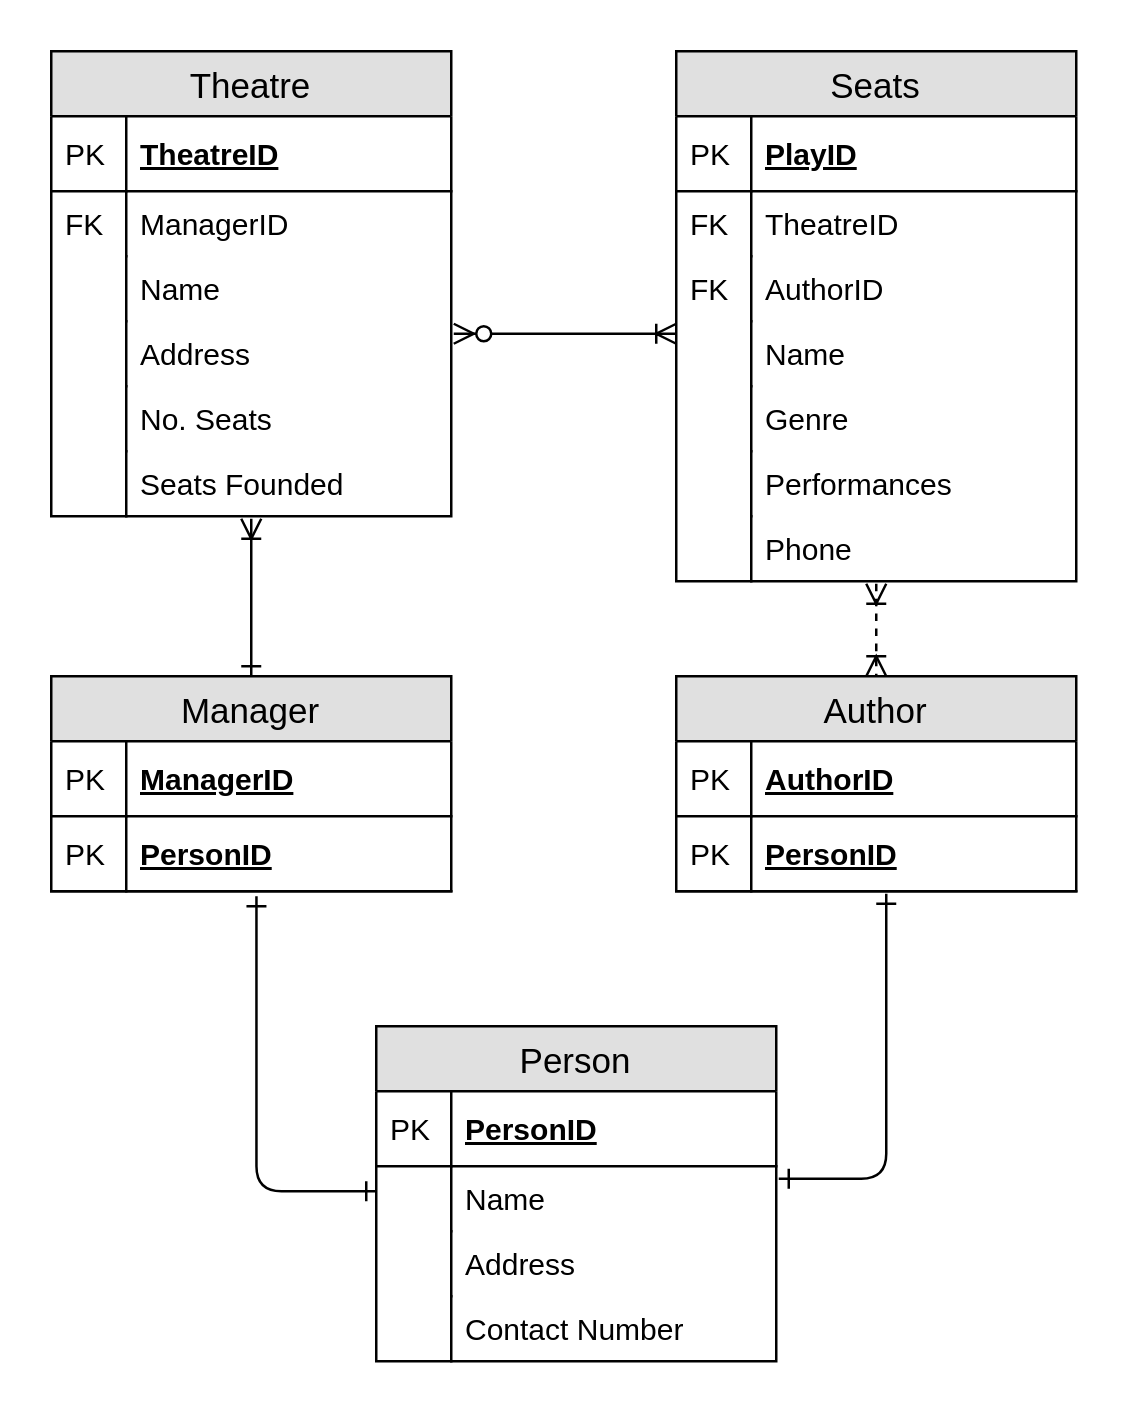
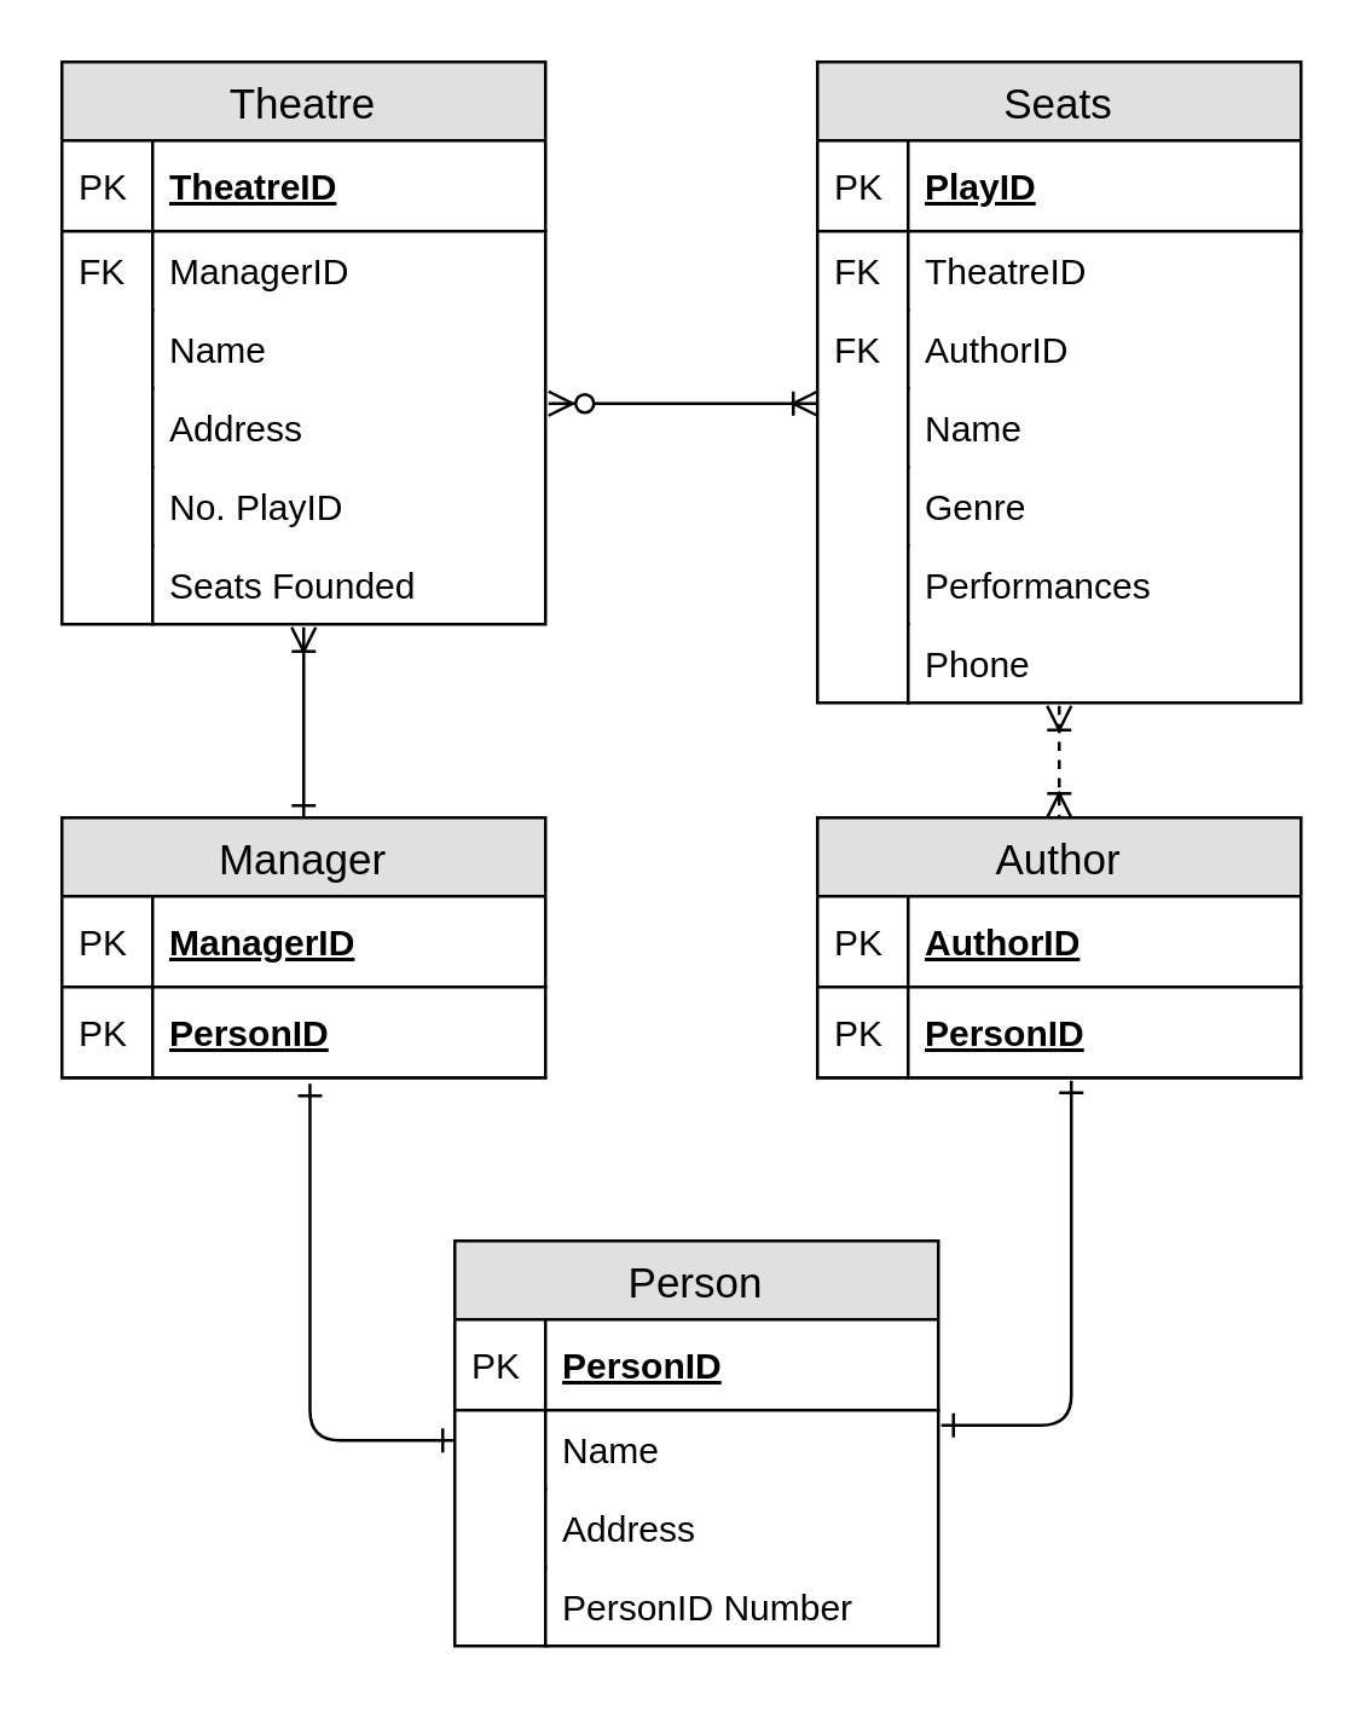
  <mxCell id="0" />
  <mxCell id="1" parent="0" />
  <mxCell id="2" value="Theatre" style="swimlane;fontStyle=0;childLayout=stackLayout;horizontal=1;startSize=26;fillColor=#e0e0e0;horizontalStack=0;resizeParent=1;resizeParentMax=0;resizeLast=0;collapsible=1;marginBottom=0;swimlaneFillColor=#ffffff;align=center;fontSize=14;" vertex="1" parent="1"><mxGeometry x="20" y="20" width="160" height="186" as="geometry" /></mxCell>
  <mxCell id="3" value="TheatreID" style="shape=partialRectangle;top=0;left=0;right=0;bottom=1;align=left;verticalAlign=middle;fillColor=none;spacingLeft=34;spacingRight=4;overflow=hidden;rotatable=0;points=[[0,0.5],[1,0.5]];portConstraint=eastwest;dropTarget=0;fontStyle=5;fontSize=12;" vertex="1" parent="2"><mxGeometry y="26" width="160" height="30" as="geometry" /></mxCell>
  <mxCell id="4" value="PK" style="shape=partialRectangle;top=0;left=0;bottom=0;fillColor=none;align=left;verticalAlign=middle;spacingLeft=4;spacingRight=4;overflow=hidden;rotatable=0;points=[];portConstraint=eastwest;part=1;fontSize=12;" vertex="1" connectable="0" parent="3"><mxGeometry width="30" height="30" as="geometry" /></mxCell>
  <mxCell id="5" value="ManagerID" style="shape=partialRectangle;top=0;left=0;right=0;bottom=0;align=left;verticalAlign=top;fillColor=none;spacingLeft=34;spacingRight=4;overflow=hidden;rotatable=0;points=[[0,0.5],[1,0.5]];portConstraint=eastwest;dropTarget=0;fontSize=12;" vertex="1" parent="2"><mxGeometry y="56" width="160" height="26" as="geometry" /></mxCell>
  <mxCell id="6" value="FK" style="shape=partialRectangle;top=0;left=0;bottom=0;fillColor=none;align=left;verticalAlign=top;spacingLeft=4;spacingRight=4;overflow=hidden;rotatable=0;points=[];portConstraint=eastwest;part=1;fontSize=12;" vertex="1" connectable="0" parent="5"><mxGeometry width="30" height="26" as="geometry" /></mxCell>
  <mxCell id="7" value="Name" style="shape=partialRectangle;top=0;left=0;right=0;bottom=0;align=left;verticalAlign=top;fillColor=none;spacingLeft=34;spacingRight=4;overflow=hidden;rotatable=0;points=[[0,0.5],[1,0.5]];portConstraint=eastwest;dropTarget=0;fontSize=12;" vertex="1" parent="2"><mxGeometry y="82" width="160" height="26" as="geometry" /></mxCell>
  <mxCell id="8" value="" style="shape=partialRectangle;top=0;left=0;bottom=0;fillColor=none;align=left;verticalAlign=top;spacingLeft=4;spacingRight=4;overflow=hidden;rotatable=0;points=[];portConstraint=eastwest;part=1;fontSize=12;" vertex="1" connectable="0" parent="7"><mxGeometry width="30" height="26" as="geometry" /></mxCell>
  <mxCell id="9" value="Address" style="shape=partialRectangle;top=0;left=0;right=0;bottom=0;align=left;verticalAlign=top;fillColor=none;spacingLeft=34;spacingRight=4;overflow=hidden;rotatable=0;points=[[0,0.5],[1,0.5]];portConstraint=eastwest;dropTarget=0;fontSize=12;" vertex="1" parent="2"><mxGeometry y="108" width="160" height="26" as="geometry" /></mxCell>
  <mxCell id="10" value="" style="shape=partialRectangle;top=0;left=0;bottom=0;fillColor=none;align=left;verticalAlign=top;spacingLeft=4;spacingRight=4;overflow=hidden;rotatable=0;points=[];portConstraint=eastwest;part=1;fontSize=12;" vertex="1" connectable="0" parent="9"><mxGeometry width="30" height="26" as="geometry" /></mxCell>
- <mxCell id="11" value="No. Seats" style="shape=partialRectangle;top=0;left=0;right=0;bottom=0;align=left;verticalAlign=top;fillColor=none;spacingLeft=34;spacingRight=4;overflow=hidden;rotatable=0;points=[[0,0.5],[1,0.5]];portConstraint=eastwest;dropTarget=0;fontSize=12;" vertex="1" parent="2"><mxGeometry y="134" width="160" height="26" as="geometry" /></mxCell>
+ <mxCell id="11" value="No. PlayID" style="shape=partialRectangle;top=0;left=0;right=0;bottom=0;align=left;verticalAlign=top;fillColor=none;spacingLeft=34;spacingRight=4;overflow=hidden;rotatable=0;points=[[0,0.5],[1,0.5]];portConstraint=eastwest;dropTarget=0;fontSize=12;" vertex="1" parent="2"><mxGeometry y="134" width="160" height="26" as="geometry" /></mxCell>
  <mxCell id="12" value="" style="shape=partialRectangle;top=0;left=0;bottom=0;fillColor=none;align=left;verticalAlign=top;spacingLeft=4;spacingRight=4;overflow=hidden;rotatable=0;points=[];portConstraint=eastwest;part=1;fontSize=12;" vertex="1" connectable="0" parent="11"><mxGeometry width="30" height="26" as="geometry" /></mxCell>
  <mxCell id="13" value="Seats Founded" style="shape=partialRectangle;top=0;left=0;right=0;bottom=0;align=left;verticalAlign=top;fillColor=none;spacingLeft=34;spacingRight=4;overflow=hidden;rotatable=0;points=[[0,0.5],[1,0.5]];portConstraint=eastwest;dropTarget=0;fontSize=12;" vertex="1" parent="2"><mxGeometry y="160" width="160" height="26" as="geometry" /></mxCell>
  <mxCell id="14" value="" style="shape=partialRectangle;top=0;left=0;bottom=0;fillColor=none;align=left;verticalAlign=top;spacingLeft=4;spacingRight=4;overflow=hidden;rotatable=0;points=[];portConstraint=eastwest;part=1;fontSize=12;" vertex="1" connectable="0" parent="13"><mxGeometry width="30" height="26" as="geometry" /></mxCell>
  <mxCell id="15" value="Seats" style="swimlane;fontStyle=0;childLayout=stackLayout;horizontal=1;startSize=26;fillColor=#e0e0e0;horizontalStack=0;resizeParent=1;resizeParentMax=0;resizeLast=0;collapsible=1;marginBottom=0;swimlaneFillColor=#ffffff;align=center;fontSize=14;" vertex="1" parent="1"><mxGeometry x="270" y="20" width="160" height="212" as="geometry" /></mxCell>
  <mxCell id="16" value="PlayID" style="shape=partialRectangle;top=0;left=0;right=0;bottom=1;align=left;verticalAlign=middle;fillColor=none;spacingLeft=34;spacingRight=4;overflow=hidden;rotatable=0;points=[[0,0.5],[1,0.5]];portConstraint=eastwest;dropTarget=0;fontStyle=5;fontSize=12;" vertex="1" parent="15"><mxGeometry y="26" width="160" height="30" as="geometry" /></mxCell>
  <mxCell id="17" value="PK" style="shape=partialRectangle;top=0;left=0;bottom=0;fillColor=none;align=left;verticalAlign=middle;spacingLeft=4;spacingRight=4;overflow=hidden;rotatable=0;points=[];portConstraint=eastwest;part=1;fontSize=12;" vertex="1" connectable="0" parent="16"><mxGeometry width="30" height="30" as="geometry" /></mxCell>
  <mxCell id="18" value="TheatreID" style="shape=partialRectangle;top=0;left=0;right=0;bottom=0;align=left;verticalAlign=top;fillColor=none;spacingLeft=34;spacingRight=4;overflow=hidden;rotatable=0;points=[[0,0.5],[1,0.5]];portConstraint=eastwest;dropTarget=0;fontSize=12;" vertex="1" parent="15"><mxGeometry y="56" width="160" height="26" as="geometry" /></mxCell>
  <mxCell id="19" value="FK" style="shape=partialRectangle;top=0;left=0;bottom=0;fillColor=none;align=left;verticalAlign=top;spacingLeft=4;spacingRight=4;overflow=hidden;rotatable=0;points=[];portConstraint=eastwest;part=1;fontSize=12;" vertex="1" connectable="0" parent="18"><mxGeometry width="30" height="26" as="geometry" /></mxCell>
  <mxCell id="20" value="AuthorID" style="shape=partialRectangle;top=0;left=0;right=0;bottom=0;align=left;verticalAlign=top;fillColor=none;spacingLeft=34;spacingRight=4;overflow=hidden;rotatable=0;points=[[0,0.5],[1,0.5]];portConstraint=eastwest;dropTarget=0;fontSize=12;" vertex="1" parent="15"><mxGeometry y="82" width="160" height="26" as="geometry" /></mxCell>
  <mxCell id="21" value="FK" style="shape=partialRectangle;top=0;left=0;bottom=0;fillColor=none;align=left;verticalAlign=top;spacingLeft=4;spacingRight=4;overflow=hidden;rotatable=0;points=[];portConstraint=eastwest;part=1;fontSize=12;" vertex="1" connectable="0" parent="20"><mxGeometry width="30" height="26" as="geometry" /></mxCell>
  <mxCell id="22" value="Name" style="shape=partialRectangle;top=0;left=0;right=0;bottom=0;align=left;verticalAlign=top;fillColor=none;spacingLeft=34;spacingRight=4;overflow=hidden;rotatable=0;points=[[0,0.5],[1,0.5]];portConstraint=eastwest;dropTarget=0;fontSize=12;" vertex="1" parent="15"><mxGeometry y="108" width="160" height="26" as="geometry" /></mxCell>
  <mxCell id="23" value="" style="shape=partialRectangle;top=0;left=0;bottom=0;fillColor=none;align=left;verticalAlign=top;spacingLeft=4;spacingRight=4;overflow=hidden;rotatable=0;points=[];portConstraint=eastwest;part=1;fontSize=12;" vertex="1" connectable="0" parent="22"><mxGeometry width="30" height="26" as="geometry" /></mxCell>
  <mxCell id="24" value="Genre" style="shape=partialRectangle;top=0;left=0;right=0;bottom=0;align=left;verticalAlign=top;fillColor=none;spacingLeft=34;spacingRight=4;overflow=hidden;rotatable=0;points=[[0,0.5],[1,0.5]];portConstraint=eastwest;dropTarget=0;fontSize=12;" vertex="1" parent="15"><mxGeometry y="134" width="160" height="26" as="geometry" /></mxCell>
  <mxCell id="25" value="" style="shape=partialRectangle;top=0;left=0;bottom=0;fillColor=none;align=left;verticalAlign=top;spacingLeft=4;spacingRight=4;overflow=hidden;rotatable=0;points=[];portConstraint=eastwest;part=1;fontSize=12;" vertex="1" connectable="0" parent="24"><mxGeometry width="30" height="26" as="geometry" /></mxCell>
  <mxCell id="26" value="Performances" style="shape=partialRectangle;top=0;left=0;right=0;bottom=0;align=left;verticalAlign=top;fillColor=none;spacingLeft=34;spacingRight=4;overflow=hidden;rotatable=0;points=[[0,0.5],[1,0.5]];portConstraint=eastwest;dropTarget=0;fontSize=12;" vertex="1" parent="15"><mxGeometry y="160" width="160" height="26" as="geometry" /></mxCell>
  <mxCell id="27" value="" style="shape=partialRectangle;top=0;left=0;bottom=0;fillColor=none;align=left;verticalAlign=top;spacingLeft=4;spacingRight=4;overflow=hidden;rotatable=0;points=[];portConstraint=eastwest;part=1;fontSize=12;" vertex="1" connectable="0" parent="26"><mxGeometry width="30" height="26" as="geometry" /></mxCell>
  <mxCell id="28" value="Phone" style="shape=partialRectangle;top=0;left=0;right=0;bottom=0;align=left;verticalAlign=top;fillColor=none;spacingLeft=34;spacingRight=4;overflow=hidden;rotatable=0;points=[[0,0.5],[1,0.5]];portConstraint=eastwest;dropTarget=0;fontSize=12;" vertex="1" parent="15"><mxGeometry y="186" width="160" height="26" as="geometry" /></mxCell>
  <mxCell id="29" value="" style="shape=partialRectangle;top=0;left=0;bottom=0;fillColor=none;align=left;verticalAlign=top;spacingLeft=4;spacingRight=4;overflow=hidden;rotatable=0;points=[];portConstraint=eastwest;part=1;fontSize=12;" vertex="1" connectable="0" parent="28"><mxGeometry width="30" height="26" as="geometry" /></mxCell>
  <mxCell id="30" value="Manager" style="swimlane;fontStyle=0;childLayout=stackLayout;horizontal=1;startSize=26;fillColor=#e0e0e0;horizontalStack=0;resizeParent=1;resizeParentMax=0;resizeLast=0;collapsible=1;marginBottom=0;swimlaneFillColor=#ffffff;align=center;fontSize=14;" vertex="1" parent="1"><mxGeometry x="20" y="270" width="160" height="86" as="geometry" /></mxCell>
  <mxCell id="31" value="ManagerID" style="shape=partialRectangle;top=0;left=0;right=0;bottom=1;align=left;verticalAlign=middle;fillColor=none;spacingLeft=34;spacingRight=4;overflow=hidden;rotatable=0;points=[[0,0.5],[1,0.5]];portConstraint=eastwest;dropTarget=0;fontStyle=5;fontSize=12;" vertex="1" parent="30"><mxGeometry y="26" width="160" height="30" as="geometry" /></mxCell>
  <mxCell id="32" value="PK" style="shape=partialRectangle;top=0;left=0;bottom=0;fillColor=none;align=left;verticalAlign=middle;spacingLeft=4;spacingRight=4;overflow=hidden;rotatable=0;points=[];portConstraint=eastwest;part=1;fontSize=12;" vertex="1" connectable="0" parent="31"><mxGeometry width="30" height="30" as="geometry" /></mxCell>
  <mxCell id="33" value="PersonID" style="shape=partialRectangle;top=0;left=0;right=0;bottom=1;align=left;verticalAlign=middle;fillColor=none;spacingLeft=34;spacingRight=4;overflow=hidden;rotatable=0;points=[[0,0.5],[1,0.5]];portConstraint=eastwest;dropTarget=0;fontStyle=5;fontSize=12;" vertex="1" parent="30"><mxGeometry y="56" width="160" height="30" as="geometry" /></mxCell>
  <mxCell id="34" value="PK" style="shape=partialRectangle;top=0;left=0;bottom=0;fillColor=none;align=left;verticalAlign=middle;spacingLeft=4;spacingRight=4;overflow=hidden;rotatable=0;points=[];portConstraint=eastwest;part=1;fontSize=12;" vertex="1" connectable="0" parent="33"><mxGeometry width="30" height="30" as="geometry" /></mxCell>
  <mxCell id="35" value="Person" style="swimlane;fontStyle=0;childLayout=stackLayout;horizontal=1;startSize=26;fillColor=#e0e0e0;horizontalStack=0;resizeParent=1;resizeParentMax=0;resizeLast=0;collapsible=1;marginBottom=0;swimlaneFillColor=#ffffff;align=center;fontSize=14;" vertex="1" parent="1"><mxGeometry x="150" y="410" width="160" height="134" as="geometry" /></mxCell>
  <mxCell id="36" value="PersonID" style="shape=partialRectangle;top=0;left=0;right=0;bottom=1;align=left;verticalAlign=middle;fillColor=none;spacingLeft=34;spacingRight=4;overflow=hidden;rotatable=0;points=[[0,0.5],[1,0.5]];portConstraint=eastwest;dropTarget=0;fontStyle=5;fontSize=12;" vertex="1" parent="35"><mxGeometry y="26" width="160" height="30" as="geometry" /></mxCell>
  <mxCell id="37" value="PK" style="shape=partialRectangle;top=0;left=0;bottom=0;fillColor=none;align=left;verticalAlign=middle;spacingLeft=4;spacingRight=4;overflow=hidden;rotatable=0;points=[];portConstraint=eastwest;part=1;fontSize=12;" vertex="1" connectable="0" parent="36"><mxGeometry width="30" height="30" as="geometry" /></mxCell>
  <mxCell id="38" value="Name" style="shape=partialRectangle;top=0;left=0;right=0;bottom=0;align=left;verticalAlign=top;fillColor=none;spacingLeft=34;spacingRight=4;overflow=hidden;rotatable=0;points=[[0,0.5],[1,0.5]];portConstraint=eastwest;dropTarget=0;fontSize=12;" vertex="1" parent="35"><mxGeometry y="56" width="160" height="26" as="geometry" /></mxCell>
  <mxCell id="39" value="" style="shape=partialRectangle;top=0;left=0;bottom=0;fillColor=none;align=left;verticalAlign=top;spacingLeft=4;spacingRight=4;overflow=hidden;rotatable=0;points=[];portConstraint=eastwest;part=1;fontSize=12;" vertex="1" connectable="0" parent="38"><mxGeometry width="30" height="26" as="geometry" /></mxCell>
  <mxCell id="40" value="Address" style="shape=partialRectangle;top=0;left=0;right=0;bottom=0;align=left;verticalAlign=top;fillColor=none;spacingLeft=34;spacingRight=4;overflow=hidden;rotatable=0;points=[[0,0.5],[1,0.5]];portConstraint=eastwest;dropTarget=0;fontSize=12;" vertex="1" parent="35"><mxGeometry y="82" width="160" height="26" as="geometry" /></mxCell>
  <mxCell id="41" value="" style="shape=partialRectangle;top=0;left=0;bottom=0;fillColor=none;align=left;verticalAlign=top;spacingLeft=4;spacingRight=4;overflow=hidden;rotatable=0;points=[];portConstraint=eastwest;part=1;fontSize=12;" vertex="1" connectable="0" parent="40"><mxGeometry width="30" height="26" as="geometry" /></mxCell>
- <mxCell id="42" value="Contact Number" style="shape=partialRectangle;top=0;left=0;right=0;bottom=0;align=left;verticalAlign=top;fillColor=none;spacingLeft=34;spacingRight=4;overflow=hidden;rotatable=0;points=[[0,0.5],[1,0.5]];portConstraint=eastwest;dropTarget=0;fontSize=12;" vertex="1" parent="35"><mxGeometry y="108" width="160" height="26" as="geometry" /></mxCell>
+ <mxCell id="42" value="PersonID Number" style="shape=partialRectangle;top=0;left=0;right=0;bottom=0;align=left;verticalAlign=top;fillColor=none;spacingLeft=34;spacingRight=4;overflow=hidden;rotatable=0;points=[[0,0.5],[1,0.5]];portConstraint=eastwest;dropTarget=0;fontSize=12;" vertex="1" parent="35"><mxGeometry y="108" width="160" height="26" as="geometry" /></mxCell>
  <mxCell id="43" value="" style="shape=partialRectangle;top=0;left=0;bottom=0;fillColor=none;align=left;verticalAlign=top;spacingLeft=4;spacingRight=4;overflow=hidden;rotatable=0;points=[];portConstraint=eastwest;part=1;fontSize=12;" vertex="1" connectable="0" parent="42"><mxGeometry width="30" height="26" as="geometry" /></mxCell>
  <mxCell id="44" value="Author" style="swimlane;fontStyle=0;childLayout=stackLayout;horizontal=1;startSize=26;fillColor=#e0e0e0;horizontalStack=0;resizeParent=1;resizeParentMax=0;resizeLast=0;collapsible=1;marginBottom=0;swimlaneFillColor=#ffffff;align=center;fontSize=14;" vertex="1" parent="1"><mxGeometry x="270" y="270" width="160" height="86" as="geometry" /></mxCell>
  <mxCell id="45" value="AuthorID" style="shape=partialRectangle;top=0;left=0;right=0;bottom=1;align=left;verticalAlign=middle;fillColor=none;spacingLeft=34;spacingRight=4;overflow=hidden;rotatable=0;points=[[0,0.5],[1,0.5]];portConstraint=eastwest;dropTarget=0;fontStyle=5;fontSize=12;" vertex="1" parent="44"><mxGeometry y="26" width="160" height="30" as="geometry" /></mxCell>
  <mxCell id="46" value="PK" style="shape=partialRectangle;top=0;left=0;bottom=0;fillColor=none;align=left;verticalAlign=middle;spacingLeft=4;spacingRight=4;overflow=hidden;rotatable=0;points=[];portConstraint=eastwest;part=1;fontSize=12;" vertex="1" connectable="0" parent="45"><mxGeometry width="30" height="30" as="geometry" /></mxCell>
  <mxCell id="47" value="PersonID" style="shape=partialRectangle;top=0;left=0;right=0;bottom=1;align=left;verticalAlign=middle;fillColor=none;spacingLeft=34;spacingRight=4;overflow=hidden;rotatable=0;points=[[0,0.5],[1,0.5]];portConstraint=eastwest;dropTarget=0;fontStyle=5;fontSize=12;" vertex="1" parent="44"><mxGeometry y="56" width="160" height="30" as="geometry" /></mxCell>
  <mxCell id="48" value="PK" style="shape=partialRectangle;top=0;left=0;bottom=0;fillColor=none;align=left;verticalAlign=middle;spacingLeft=4;spacingRight=4;overflow=hidden;rotatable=0;points=[];portConstraint=eastwest;part=1;fontSize=12;" vertex="1" connectable="0" parent="47"><mxGeometry width="30" height="30" as="geometry" /></mxCell>
  <mxCell id="49" value="" style="fontSize=12;html=1;endArrow=ERone;endFill=0;entryX=0;entryY=0.5;entryDx=0;entryDy=0;edgeStyle=elbowEdgeStyle;elbow=vertical;startArrow=ERone;startFill=0;exitX=0.513;exitY=1.067;exitDx=0;exitDy=0;exitPerimeter=0;" edge="1" parent="1" source="33"><mxGeometry width="100" height="100" relative="1" as="geometry"><mxPoint x="89" y="357" as="sourcePoint" /><mxPoint x="150" y="476" as="targetPoint" /><Array as="points"><mxPoint x="120" y="476" /></Array></mxGeometry></mxCell>
  <mxCell id="50" value="" style="fontSize=12;html=1;endArrow=ERone;endFill=0;entryX=1.019;entryY=0.231;entryDx=0;entryDy=0;edgeStyle=elbowEdgeStyle;elbow=vertical;startArrow=ERone;startFill=0;exitX=0.538;exitY=1.067;exitDx=0;exitDy=0;exitPerimeter=0;entryPerimeter=0;" edge="1" parent="1"><mxGeometry width="100" height="100" relative="1" as="geometry"><mxPoint x="354" y="357" as="sourcePoint" /><mxPoint x="311" y="471" as="targetPoint" /><Array as="points"><mxPoint x="388" y="471" /></Array></mxGeometry></mxCell>
  <mxCell id="51" value="" style="fontSize=12;html=1;endArrow=ERoneToMany;endFill=0;edgeStyle=elbowEdgeStyle;elbow=vertical;startArrow=ERoneToMany;startFill=0;exitX=0.5;exitY=1.038;exitDx=0;exitDy=0;exitPerimeter=0;entryX=0.5;entryY=0;entryDx=0;entryDy=0;dashed=1;" edge="1" parent="1" source="28" target="44"><mxGeometry width="100" height="100" relative="1" as="geometry"><mxPoint x="364" y="367" as="sourcePoint" /><mxPoint x="430" y="520" as="targetPoint" /><Array as="points" /></mxGeometry></mxCell>
  <mxCell id="52" value="" style="fontSize=12;html=1;endArrow=ERone;endFill=0;edgeStyle=elbowEdgeStyle;elbow=vertical;startArrow=ERoneToMany;startFill=0;entryX=0.5;entryY=0;entryDx=0;entryDy=0;" edge="1" parent="1" target="30"><mxGeometry width="100" height="100" relative="1" as="geometry"><mxPoint x="100" y="207" as="sourcePoint" /><mxPoint x="99" y="243.5" as="targetPoint" /><Array as="points" /></mxGeometry></mxCell>
  <mxCell id="53" value="" style="edgeStyle=entityRelationEdgeStyle;fontSize=12;html=1;endArrow=ERoneToMany;startArrow=ERzeroToMany;startFill=1;endFill=0;" edge="1" parent="1"><mxGeometry width="100" height="100" relative="1" as="geometry"><mxPoint x="181" y="133" as="sourcePoint" /><mxPoint x="270" y="133" as="targetPoint" /></mxGeometry></mxCell>
